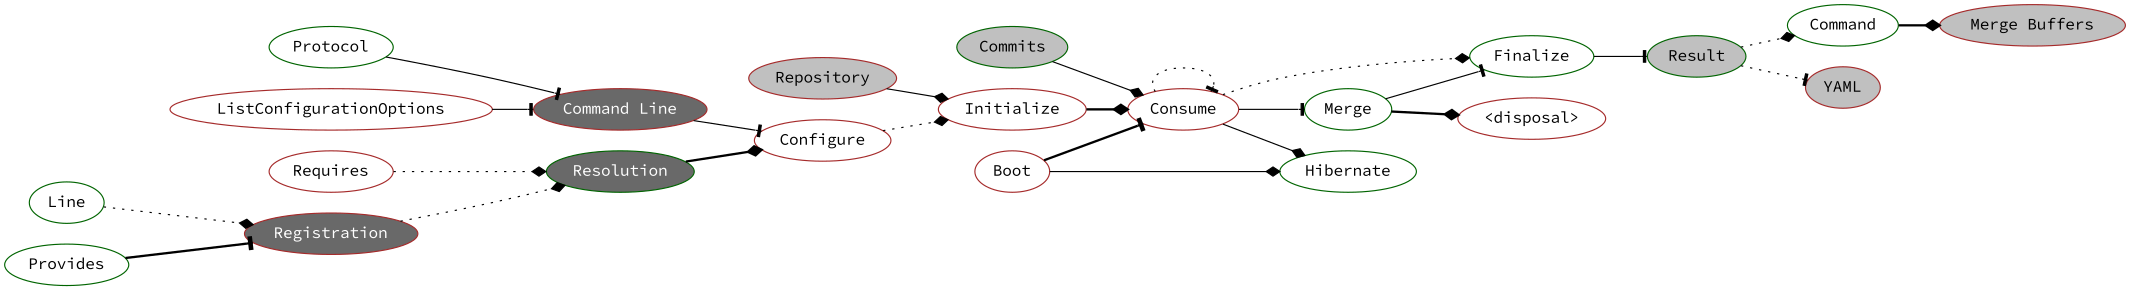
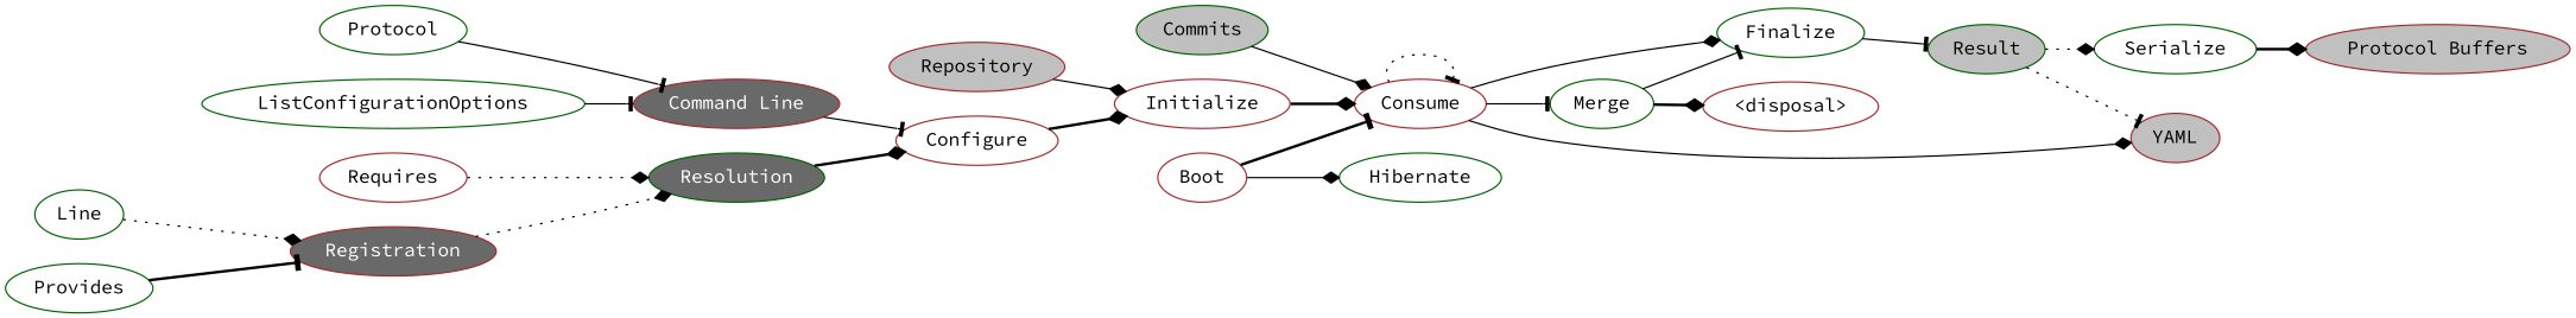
  digraph {
    fontname="Source Code Pro"
    rankdir=LR
    node [color=brown fontname="Source Code Pro"]
    edge [arrowhead=diamond fontname="Source Code Pro" style=solid]
    Registration [fillcolor=dimgray fontcolor=white style=filled]
    Resolution [color=darkgreen fillcolor=dimgray fontcolor=white style=filled]
    n3 [color=darkgreen label=Line]
    Configure
    Provides [color=darkgreen]
    Initialize
    Requires
    Consume
    "Command Line" [fillcolor=dimgray fontcolor=white style=filled]
    n10 [color=darkgreen label=Protocol]
-   ListConfigurationOptions
+   ListConfigurationOptions [color=darkgreen]
    Merge [color=darkgreen]
    Finalize [color=darkgreen]
    Hibernate [color=darkgreen]
    Repository [fillcolor=gray style=filled]
    "<disposal>"
    Result [color=darkgreen fillcolor=gray style=filled]
    Commits [color=darkgreen fillcolor=gray style=filled]
-   Serialize [color=darkgreen label=Command]
+   Serialize [color=darkgreen]
    YAML [fillcolor=gray style=filled]
    Boot
-   "Protocol Buffers" [fillcolor=gray style=filled label="Merge Buffers"]
+   "Protocol Buffers" [fillcolor=gray style=filled]
    Registration -> Resolution [style=dotted]
    Resolution -> Configure [style=bold]
    n3 -> Registration [style=dotted]
-   Configure -> Initialize [style=dotted]
+   Configure -> Initialize [style=bold]
    Provides -> Registration [arrowhead=tee style=bold]
    Initialize -> Consume [style=bold]
    Requires -> Resolution [style=dotted]
    Consume -> Consume [arrowhead=tee style=dotted]
    Consume -> Merge [arrowhead=tee]
-   Consume -> Finalize [style=dotted]
-   Consume -> Hibernate
+   Consume -> Finalize
+   Consume -> YAML
    "Command Line" -> Configure [arrowhead=tee]
    n10 -> "Command Line" [arrowhead=tee]
    ListConfigurationOptions -> "Command Line" [arrowhead=tee]
    Merge -> Finalize [arrowhead=tee]
    Merge -> "<disposal>" [style=bold]
    Finalize -> Result [arrowhead=tee]
    Repository -> Initialize
    Result -> Serialize [style=dotted]
    Result -> YAML [arrowhead=tee style=dotted]
    Commits -> Consume
    Serialize -> "Protocol Buffers" [style=bold]
    Boot -> Consume [arrowhead=tee style=bold]
    Boot -> Hibernate
  }
